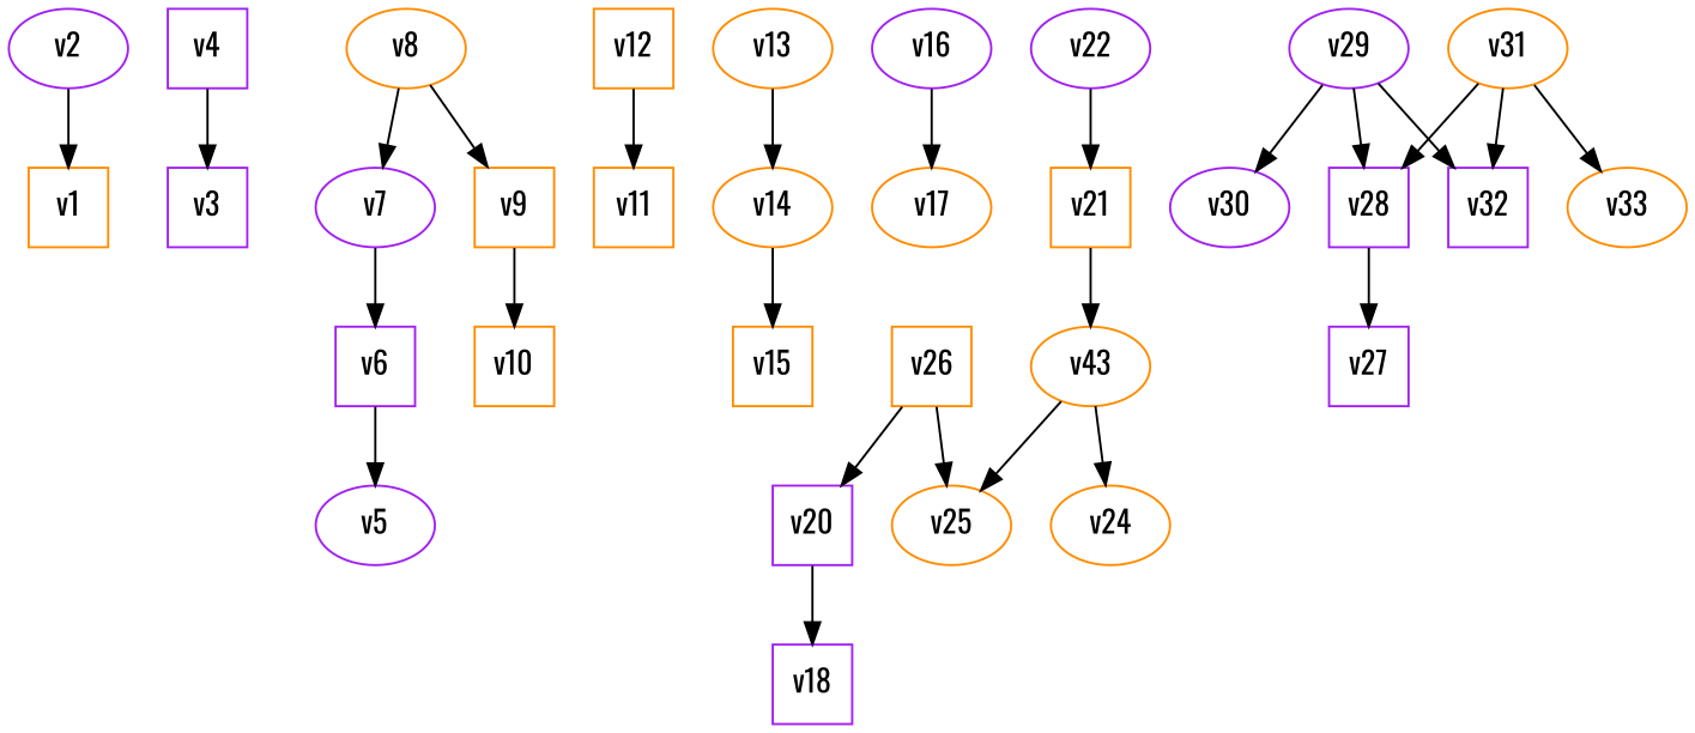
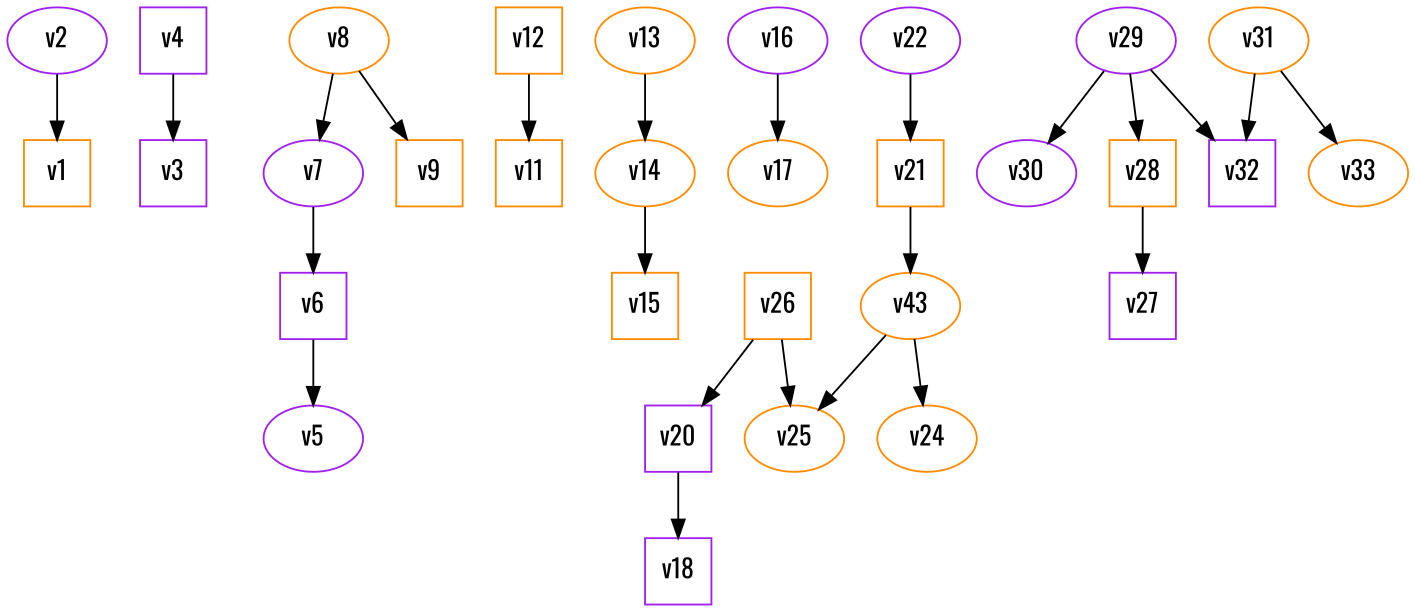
  digraph {
    fontname=Oswald
    node [color=darkorange fontname=Oswald shape=oval]
    edge [fontname=Oswald]
    v2 [color=purple]
    v1 [shape=square]
    v3 [color=purple shape=square]
    v4 [color=purple shape=square]
    v5 [color=purple]
    v6 [color=purple shape=square]
    v7 [color=purple]
    v8
    v9 [shape=square]
-   v10 [shape=square]
    v12 [shape=square]
    v11 [shape=square]
    v13
    v14
    v15 [shape=square]
    v16 [color=purple]
    v17
    v18 [color=purple shape=square]
    v20 [color=purple shape=square]
    n20 [label=v43]
    v21 [shape=square]
    v24
    v25
    v22 [color=purple]
    v26 [shape=square]
    v27 [color=purple shape=square]
-   v28 [color=purple shape=square]
+   v28 [shape=square]
    v29 [color=purple]
    v30 [color=purple]
    v32 [color=purple shape=square]
    v31
    v33
    v2 -> v1
    v4 -> v3
    v6 -> v5
    v7 -> v6
    v8 -> v7
    v8 -> v9
-   v9 -> v10
    v12 -> v11
    v13 -> v14
    v14 -> v15
    v16 -> v17
    v20 -> v18
    n20 -> v24
    n20 -> v25
    v21 -> n20
    v22 -> v21
    v26 -> v20
    v26 -> v25
    v28 -> v27
    v29 -> v28
    v29 -> v30
    v29 -> v32
-   v31 -> v28
    v31 -> v32
    v31 -> v33
  }
